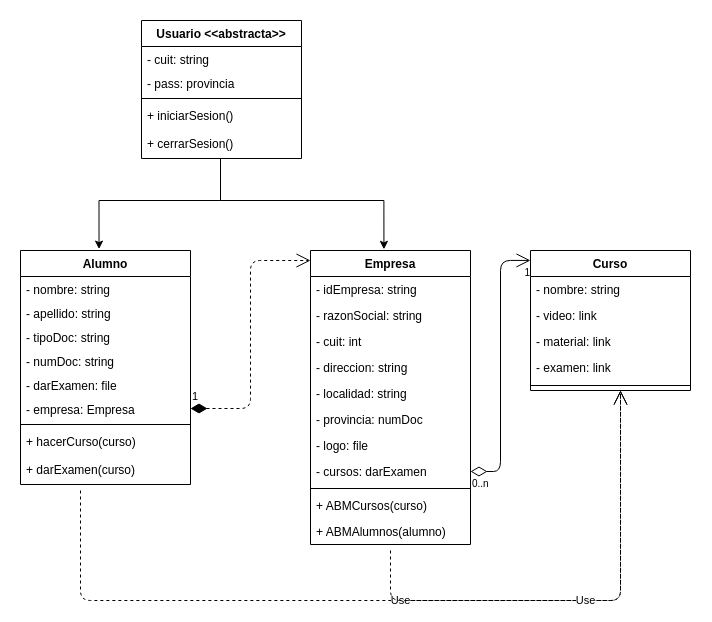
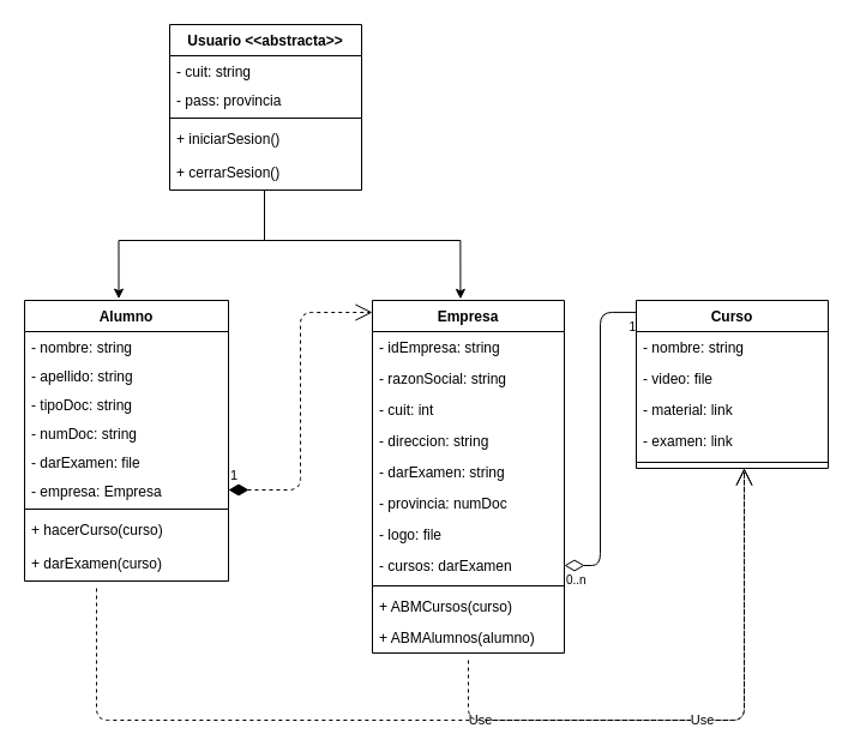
  <mxCell id="0" />
  <mxCell id="1" parent="0" />
  <mxCell id="2" value="Usuario &lt;&lt;abstracta&gt;&gt;" style="swimlane;fontStyle=1;align=center;verticalAlign=top;childLayout=stackLayout;horizontal=1;startSize=26;horizontalStack=0;resizeParent=1;resizeParentMax=0;resizeLast=0;collapsible=1;marginBottom=0;" parent="1" vertex="1"><mxGeometry x="141" y="20" width="160" height="138" as="geometry" /></mxCell>
  <mxCell id="3" value="- cuit: string" style="text;strokeColor=none;fillColor=none;align=left;verticalAlign=top;spacingLeft=4;spacingRight=4;overflow=hidden;rotatable=0;points=[[0,0.5],[1,0.5]];portConstraint=eastwest;" parent="2" vertex="1"><mxGeometry y="26" width="160" height="24" as="geometry" /></mxCell>
  <mxCell id="4" value="- pass: provincia" style="text;strokeColor=none;fillColor=none;align=left;verticalAlign=top;spacingLeft=4;spacingRight=4;overflow=hidden;rotatable=0;points=[[0,0.5],[1,0.5]];portConstraint=eastwest;" parent="2" vertex="1"><mxGeometry y="50" width="160" height="24" as="geometry" /></mxCell>
  <mxCell id="5" value="" style="line;strokeWidth=1;fillColor=none;align=left;verticalAlign=middle;spacingTop=-1;spacingLeft=3;spacingRight=3;rotatable=0;labelPosition=right;points=[];portConstraint=eastwest;" parent="2" vertex="1"><mxGeometry y="74" width="160" height="8" as="geometry" /></mxCell>
  <mxCell id="6" value="+ iniciarSesion()" style="text;strokeColor=none;fillColor=none;align=left;verticalAlign=top;spacingLeft=4;spacingRight=4;overflow=hidden;rotatable=0;points=[[0,0.5],[1,0.5]];portConstraint=eastwest;" parent="2" vertex="1"><mxGeometry y="82" width="160" height="28" as="geometry" /></mxCell>
  <mxCell id="7" value="+ cerrarSesion()" style="text;strokeColor=none;fillColor=none;align=left;verticalAlign=top;spacingLeft=4;spacingRight=4;overflow=hidden;rotatable=0;points=[[0,0.5],[1,0.5]];portConstraint=eastwest;" parent="2" vertex="1"><mxGeometry y="110" width="160" height="28" as="geometry" /></mxCell>
  <mxCell id="8" value="Alumno" style="swimlane;fontStyle=1;align=center;verticalAlign=top;childLayout=stackLayout;horizontal=1;startSize=26;horizontalStack=0;resizeParent=1;resizeParentMax=0;resizeLast=0;collapsible=1;marginBottom=0;" parent="1" vertex="1"><mxGeometry x="20" y="250" width="170" height="234" as="geometry" /></mxCell>
  <mxCell id="9" value="- nombre: string" style="text;strokeColor=none;fillColor=none;align=left;verticalAlign=top;spacingLeft=4;spacingRight=4;overflow=hidden;rotatable=0;points=[[0,0.5],[1,0.5]];portConstraint=eastwest;" parent="8" vertex="1"><mxGeometry y="26" width="170" height="24" as="geometry" /></mxCell>
  <mxCell id="10" value="- apellido: string" style="text;strokeColor=none;fillColor=none;align=left;verticalAlign=top;spacingLeft=4;spacingRight=4;overflow=hidden;rotatable=0;points=[[0,0.5],[1,0.5]];portConstraint=eastwest;" parent="8" vertex="1"><mxGeometry y="50" width="170" height="24" as="geometry" /></mxCell>
  <mxCell id="11" value="- tipoDoc: string" style="text;strokeColor=none;fillColor=none;align=left;verticalAlign=top;spacingLeft=4;spacingRight=4;overflow=hidden;rotatable=0;points=[[0,0.5],[1,0.5]];portConstraint=eastwest;" parent="8" vertex="1"><mxGeometry y="74" width="170" height="24" as="geometry" /></mxCell>
  <mxCell id="12" value="- numDoc: string" style="text;strokeColor=none;fillColor=none;align=left;verticalAlign=top;spacingLeft=4;spacingRight=4;overflow=hidden;rotatable=0;points=[[0,0.5],[1,0.5]];portConstraint=eastwest;" parent="8" vertex="1"><mxGeometry y="98" width="170" height="24" as="geometry" /></mxCell>
  <mxCell id="13" value="- darExamen: file" style="text;strokeColor=none;fillColor=none;align=left;verticalAlign=top;spacingLeft=4;spacingRight=4;overflow=hidden;rotatable=0;points=[[0,0.5],[1,0.5]];portConstraint=eastwest;" parent="8" vertex="1"><mxGeometry y="122" width="170" height="24" as="geometry" /></mxCell>
  <mxCell id="14" value="- empresa: Empresa" style="text;strokeColor=none;fillColor=none;align=left;verticalAlign=top;spacingLeft=4;spacingRight=4;overflow=hidden;rotatable=0;points=[[0,0.5],[1,0.5]];portConstraint=eastwest;" parent="8" vertex="1"><mxGeometry y="146" width="170" height="24" as="geometry" /></mxCell>
  <mxCell id="15" value="" style="line;strokeWidth=1;fillColor=none;align=left;verticalAlign=middle;spacingTop=-1;spacingLeft=3;spacingRight=3;rotatable=0;labelPosition=right;points=[];portConstraint=eastwest;" parent="8" vertex="1"><mxGeometry y="170" width="170" height="8" as="geometry" /></mxCell>
  <mxCell id="16" value="+ hacerCurso(curso)" style="text;strokeColor=none;fillColor=none;align=left;verticalAlign=top;spacingLeft=4;spacingRight=4;overflow=hidden;rotatable=0;points=[[0,0.5],[1,0.5]];portConstraint=eastwest;" parent="8" vertex="1"><mxGeometry y="178" width="170" height="28" as="geometry" /></mxCell>
  <mxCell id="17" value="+ darExamen(curso)" style="text;strokeColor=none;fillColor=none;align=left;verticalAlign=top;spacingLeft=4;spacingRight=4;overflow=hidden;rotatable=0;points=[[0,0.5],[1,0.5]];portConstraint=eastwest;" parent="8" vertex="1"><mxGeometry y="206" width="170" height="28" as="geometry" /></mxCell>
  <mxCell id="18" value="Empresa" style="swimlane;fontStyle=1;align=center;verticalAlign=top;childLayout=stackLayout;horizontal=1;startSize=26;horizontalStack=0;resizeParent=1;resizeParentMax=0;resizeLast=0;collapsible=1;marginBottom=0;" parent="1" vertex="1"><mxGeometry x="310" y="250" width="160" height="294" as="geometry" /></mxCell>
  <mxCell id="19" value="- idEmpresa: string" style="text;strokeColor=none;fillColor=none;align=left;verticalAlign=top;spacingLeft=4;spacingRight=4;overflow=hidden;rotatable=0;points=[[0,0.5],[1,0.5]];portConstraint=eastwest;" parent="18" vertex="1"><mxGeometry y="26" width="160" height="26" as="geometry" /></mxCell>
  <mxCell id="20" value="- razonSocial: string" style="text;strokeColor=none;fillColor=none;align=left;verticalAlign=top;spacingLeft=4;spacingRight=4;overflow=hidden;rotatable=0;points=[[0,0.5],[1,0.5]];portConstraint=eastwest;" parent="18" vertex="1"><mxGeometry y="52" width="160" height="26" as="geometry" /></mxCell>
  <mxCell id="21" value="- cuit: int" style="text;strokeColor=none;fillColor=none;align=left;verticalAlign=top;spacingLeft=4;spacingRight=4;overflow=hidden;rotatable=0;points=[[0,0.5],[1,0.5]];portConstraint=eastwest;" parent="18" vertex="1"><mxGeometry y="78" width="160" height="26" as="geometry" /></mxCell>
  <mxCell id="22" value="- direccion: string" style="text;strokeColor=none;fillColor=none;align=left;verticalAlign=top;spacingLeft=4;spacingRight=4;overflow=hidden;rotatable=0;points=[[0,0.5],[1,0.5]];portConstraint=eastwest;" parent="18" vertex="1"><mxGeometry y="104" width="160" height="26" as="geometry" /></mxCell>
- <mxCell id="23" value="- localidad: string" style="text;strokeColor=none;fillColor=none;align=left;verticalAlign=top;spacingLeft=4;spacingRight=4;overflow=hidden;rotatable=0;points=[[0,0.5],[1,0.5]];portConstraint=eastwest;" parent="18" vertex="1"><mxGeometry y="130" width="160" height="26" as="geometry" /></mxCell>
+ <mxCell id="23" value="- darExamen: string" style="text;strokeColor=none;fillColor=none;align=left;verticalAlign=top;spacingLeft=4;spacingRight=4;overflow=hidden;rotatable=0;points=[[0,0.5],[1,0.5]];portConstraint=eastwest;" parent="18" vertex="1"><mxGeometry y="130" width="160" height="26" as="geometry" /></mxCell>
  <mxCell id="24" value="- provincia: numDoc" style="text;strokeColor=none;fillColor=none;align=left;verticalAlign=top;spacingLeft=4;spacingRight=4;overflow=hidden;rotatable=0;points=[[0,0.5],[1,0.5]];portConstraint=eastwest;" parent="18" vertex="1"><mxGeometry y="156" width="160" height="26" as="geometry" /></mxCell>
  <mxCell id="25" value="- logo: file" style="text;strokeColor=none;fillColor=none;align=left;verticalAlign=top;spacingLeft=4;spacingRight=4;overflow=hidden;rotatable=0;points=[[0,0.5],[1,0.5]];portConstraint=eastwest;" parent="18" vertex="1"><mxGeometry y="182" width="160" height="26" as="geometry" /></mxCell>
  <mxCell id="26" value="- cursos: darExamen" style="text;strokeColor=none;fillColor=none;align=left;verticalAlign=top;spacingLeft=4;spacingRight=4;overflow=hidden;rotatable=0;points=[[0,0.5],[1,0.5]];portConstraint=eastwest;" parent="18" vertex="1"><mxGeometry y="208" width="160" height="26" as="geometry" /></mxCell>
  <mxCell id="27" value="" style="line;strokeWidth=1;fillColor=none;align=left;verticalAlign=middle;spacingTop=-1;spacingLeft=3;spacingRight=3;rotatable=0;labelPosition=right;points=[];portConstraint=eastwest;" parent="18" vertex="1"><mxGeometry y="234" width="160" height="8" as="geometry" /></mxCell>
  <mxCell id="28" value="+ ABMCursos(curso)" style="text;strokeColor=none;fillColor=none;align=left;verticalAlign=top;spacingLeft=4;spacingRight=4;overflow=hidden;rotatable=0;points=[[0,0.5],[1,0.5]];portConstraint=eastwest;" parent="18" vertex="1"><mxGeometry y="242" width="160" height="26" as="geometry" /></mxCell>
  <mxCell id="29" value="+ ABMAlumnos(alumno)" style="text;strokeColor=none;fillColor=none;align=left;verticalAlign=top;spacingLeft=4;spacingRight=4;overflow=hidden;rotatable=0;points=[[0,0.5],[1,0.5]];portConstraint=eastwest;" parent="18" vertex="1"><mxGeometry y="268" width="160" height="26" as="geometry" /></mxCell>
  <mxCell id="30" value="1" style="endArrow=open;html=1;endSize=12;startArrow=diamondThin;startSize=14;startFill=1;edgeStyle=orthogonalEdgeStyle;align=left;verticalAlign=bottom;dashed=1;" parent="1" source="14" target="18" edge="1"><mxGeometry x="-1" y="3" relative="1" as="geometry"><mxPoint x="170" y="580" as="sourcePoint" /><mxPoint x="260" y="470" as="targetPoint" /><Array as="points"><mxPoint x="250" y="408" /><mxPoint x="250" y="260" /></Array></mxGeometry></mxCell>
  <mxCell id="31" value="" style="edgeStyle=orthogonalEdgeStyle;rounded=0;orthogonalLoop=1;jettySize=auto;html=1;entryX=0.459;entryY=-0.004;entryDx=0;entryDy=0;entryPerimeter=0;" parent="1" source="2" target="18" edge="1"><mxGeometry relative="1" as="geometry"><mxPoint x="260" y="238" as="targetPoint" /><Array as="points"><mxPoint x="220" y="200" /><mxPoint x="384" y="200" /></Array></mxGeometry></mxCell>
  <mxCell id="32" value="Curso" style="swimlane;fontStyle=1;align=center;verticalAlign=top;childLayout=stackLayout;horizontal=1;startSize=26;horizontalStack=0;resizeParent=1;resizeParentMax=0;resizeLast=0;collapsible=1;marginBottom=0;" parent="1" vertex="1"><mxGeometry x="530" y="250" width="160" height="140" as="geometry" /></mxCell>
  <mxCell id="33" value="- nombre: string" style="text;strokeColor=none;fillColor=none;align=left;verticalAlign=top;spacingLeft=4;spacingRight=4;overflow=hidden;rotatable=0;points=[[0,0.5],[1,0.5]];portConstraint=eastwest;" parent="32" vertex="1"><mxGeometry y="26" width="160" height="26" as="geometry" /></mxCell>
- <mxCell id="34" value="- video: link" style="text;strokeColor=none;fillColor=none;align=left;verticalAlign=top;spacingLeft=4;spacingRight=4;overflow=hidden;rotatable=0;points=[[0,0.5],[1,0.5]];portConstraint=eastwest;" parent="32" vertex="1"><mxGeometry y="52" width="160" height="26" as="geometry" /></mxCell>
+ <mxCell id="34" value="- video: file" style="text;strokeColor=none;fillColor=none;align=left;verticalAlign=top;spacingLeft=4;spacingRight=4;overflow=hidden;rotatable=0;points=[[0,0.5],[1,0.5]];portConstraint=eastwest;" parent="32" vertex="1"><mxGeometry y="52" width="160" height="26" as="geometry" /></mxCell>
  <mxCell id="35" value="- material: link" style="text;strokeColor=none;fillColor=none;align=left;verticalAlign=top;spacingLeft=4;spacingRight=4;overflow=hidden;rotatable=0;points=[[0,0.5],[1,0.5]];portConstraint=eastwest;" parent="32" vertex="1"><mxGeometry y="78" width="160" height="26" as="geometry" /></mxCell>
  <mxCell id="36" value="- examen: link" style="text;strokeColor=none;fillColor=none;align=left;verticalAlign=top;spacingLeft=4;spacingRight=4;overflow=hidden;rotatable=0;points=[[0,0.5],[1,0.5]];portConstraint=eastwest;" parent="32" vertex="1"><mxGeometry y="104" width="160" height="26" as="geometry" /></mxCell>
  <mxCell id="37" value="" style="line;strokeWidth=1;fillColor=none;align=left;verticalAlign=middle;spacingTop=-1;spacingLeft=3;spacingRight=3;rotatable=0;labelPosition=right;points=[];portConstraint=eastwest;" parent="32" vertex="1"><mxGeometry y="130" width="160" height="10" as="geometry" /></mxCell>
  <mxCell id="38" value="" style="edgeStyle=orthogonalEdgeStyle;rounded=0;orthogonalLoop=1;jettySize=auto;html=1;entryX=0.462;entryY=-0.006;entryDx=0;entryDy=0;entryPerimeter=0;" parent="1" source="2" target="8" edge="1"><mxGeometry relative="1" as="geometry"><mxPoint x="260" y="238" as="targetPoint" /><Array as="points"><mxPoint x="220" y="200" /><mxPoint x="99" y="200" /></Array></mxGeometry></mxCell>
- <mxCell id="39" value="" style="endArrow=open;html=1;endSize=12;startArrow=diamondThin;startSize=14;startFill=0;edgeStyle=orthogonalEdgeStyle;entryX=0;entryY=0.071;entryDx=0;entryDy=0;entryPerimeter=0;" parent="1" source="26" target="32" edge="1"><mxGeometry relative="1" as="geometry"><mxPoint x="470" y="471" as="sourcePoint" /><mxPoint x="510" y="260" as="targetPoint" /><Array as="points"><mxPoint x="500" y="471" /><mxPoint x="500" y="260" /></Array></mxGeometry></mxCell>
+ <mxCell id="39" value="" style="endArrow=none;html=1;endSize=12;startArrow=diamondThin;startSize=14;startFill=0;edgeStyle=orthogonalEdgeStyle;entryX=0;entryY=0.071;entryDx=0;entryDy=0;entryPerimeter=0;" parent="1" source="26" target="32" edge="1"><mxGeometry relative="1" as="geometry"><mxPoint x="470" y="471" as="sourcePoint" /><mxPoint x="510" y="260" as="targetPoint" /><Array as="points"><mxPoint x="500" y="471" /><mxPoint x="500" y="260" /></Array></mxGeometry></mxCell>
  <mxCell id="40" value="0..n" style="resizable=0;html=1;align=left;verticalAlign=top;labelBackgroundColor=#ffffff;fontSize=10;" parent="39" connectable="0" vertex="1"><mxGeometry x="-1" relative="1" as="geometry" /></mxCell>
  <mxCell id="41" value="1" style="resizable=0;html=1;align=right;verticalAlign=top;labelBackgroundColor=#ffffff;fontSize=10;" parent="39" connectable="0" vertex="1"><mxGeometry x="1" relative="1" as="geometry" /></mxCell>
  <mxCell id="42" value="Use" style="endArrow=open;endSize=12;dashed=1;html=1;" parent="1" edge="1"><mxGeometry width="160" relative="1" as="geometry"><mxPoint x="80" y="490" as="sourcePoint" /><mxPoint x="620" y="390" as="targetPoint" /><Array as="points"><mxPoint x="80" y="600" /><mxPoint x="620" y="600" /></Array></mxGeometry></mxCell>
  <mxCell id="43" value="Use" style="endArrow=open;endSize=12;dashed=1;html=1;" parent="1" edge="1"><mxGeometry width="160" relative="1" as="geometry"><mxPoint x="390" y="550" as="sourcePoint" /><mxPoint x="620" y="390" as="targetPoint" /><Array as="points"><mxPoint x="390" y="600" /><mxPoint x="620" y="600" /></Array></mxGeometry></mxCell>
